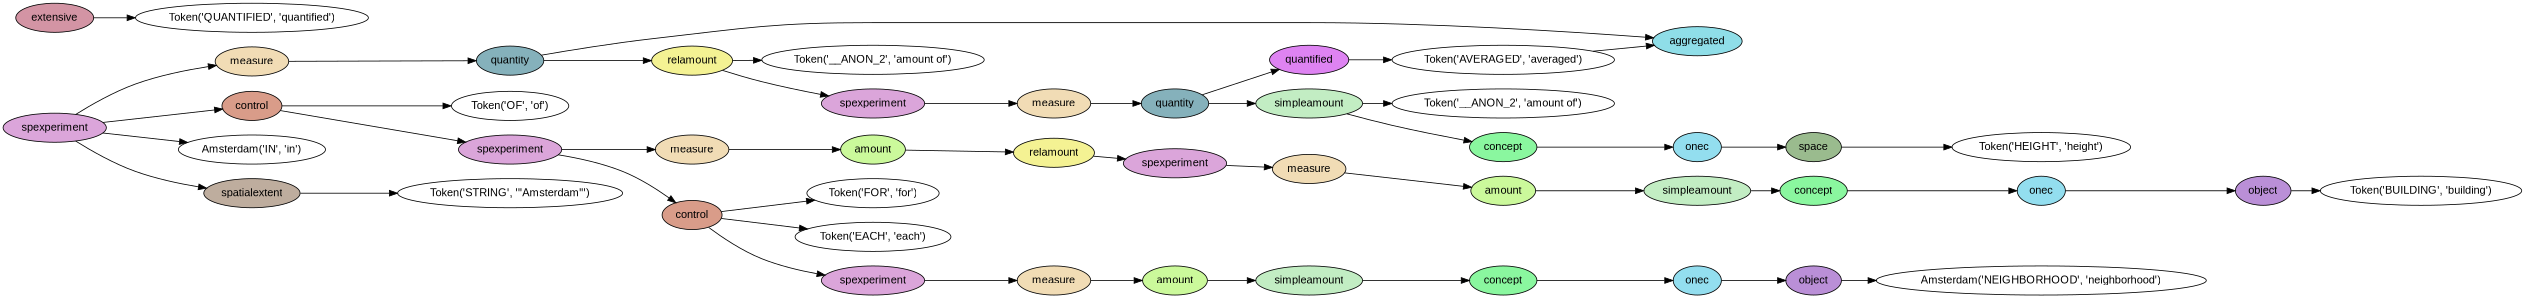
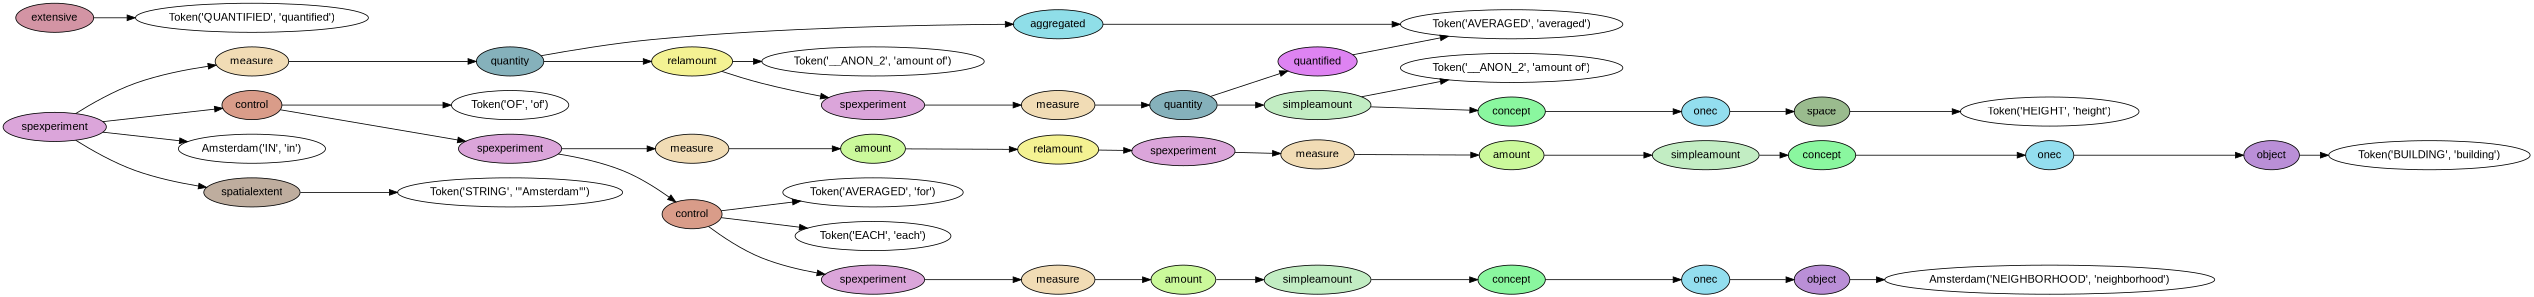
  digraph {
    fontname="Liberation Sans"
    rankdir=LR
    node [fontname="Liberation Sans" style=filled]
    edge [fontname="Liberation Sans"]
    n1 [label="Token('AVERAGED', 'averaged')" style=""]
    n2 [fillcolor="#8fdee8" label=aggregated]
    n3 [label="Token('__ANON_2', 'amount of')" style=""]
    n4 [label="Token('QUANTIFIED', 'quantified')" style=""]
    n5 [fillcolor="#d394a4" label=extensive]
    n6 [fillcolor="#de83f2" label=quantified]
    n7 [label="Token('__ANON_2', 'amount of')" style=""]
    n8 [label="Token('HEIGHT', 'height')" style=""]
    n9 [fillcolor="#9abb8e" label=space]
    n10 [fillcolor="#93deef" label=onec]
    n11 [fillcolor="#8af79f" label=concept]
    n12 [fillcolor="#c2edc3" label=simpleamount]
    n13 [fillcolor="#85b1bb" label=quantity]
    n14 [fillcolor="#f1dcb5" label=measure]
    n15 [fillcolor="#dba5da" label=spexperiment]
    n16 [fillcolor="#f4f293" label=relamount]
    n17 [fillcolor="#85b1bb" label=quantity]
    n18 [fillcolor="#f1dcb5" label=measure]
    n19 [label="Token('OF', 'of')" style=""]
    n20 [label="Token('BUILDING', 'building')" style=""]
    n21 [fillcolor="#ba8fd7" label=object]
    n22 [fillcolor="#93deef" label=onec]
    n23 [fillcolor="#8af79f" label=concept]
    n24 [fillcolor="#c2edc3" label=simpleamount]
    n25 [fillcolor="#cbf99b" label=amount]
    n26 [fillcolor="#f1dcb5" label=measure]
    n27 [fillcolor="#dba5da" label=spexperiment]
    n28 [fillcolor="#f4f293" label=relamount]
    n29 [fillcolor="#cbf99b" label=amount]
    n30 [fillcolor="#f1dcb5" label=measure]
-   n31 [label="Token('FOR', 'for')" style=""]
+   n31 [label="Token('AVERAGED', 'for')" style=""]
    n32 [label="Token('EACH', 'each')" style=""]
    n33 [label="Amsterdam('NEIGHBORHOOD', 'neighborhood')" style=""]
    n34 [fillcolor="#ba8fd7" label=object]
    n35 [fillcolor="#93deef" label=onec]
    n36 [fillcolor="#8af79f" label=concept]
    n37 [fillcolor="#c2edc3" label=simpleamount]
    n38 [fillcolor="#cbf99b" label=amount]
    n39 [fillcolor="#f1dcb5" label=measure]
    n40 [fillcolor="#dba5da" label=spexperiment]
    n41 [fillcolor="#d99c89" label=control]
    n42 [fillcolor="#dba5da" label=spexperiment]
    n43 [fillcolor="#d99c89" label=control]
    n44 [label="Amsterdam('IN', 'in')" style=""]
    n45 [label="Token('STRING', '\"Amsterdam\"')" style=""]
    n46 [fillcolor="#bead9e" label=spatialextent]
    n47 [fillcolor="#dba5da" label=spexperiment]
-   n1 -> n2
+   n2 -> n1
    n5 -> n4
    n6 -> n1
    n9 -> n8
    n10 -> n9
    n11 -> n10
    n12 -> n7
    n12 -> n11
    n13 -> n6
    n13 -> n12
    n14 -> n13
    n15 -> n14
    n16 -> n3
    n16 -> n15
    n17 -> n2
    n17 -> n16
    n18 -> n17
    n21 -> n20
    n22 -> n21
    n23 -> n22
    n24 -> n23
    n25 -> n24
    n26 -> n25
    n27 -> n26
    n28 -> n27
    n29 -> n28
    n30 -> n29
    n34 -> n33
    n35 -> n34
    n36 -> n35
    n37 -> n36
    n38 -> n37
    n39 -> n38
    n40 -> n39
    n41 -> n31
    n41 -> n32
    n41 -> n40
    n42 -> n30
    n42 -> n41
    n43 -> n19
    n43 -> n42
    n46 -> n45
    n47 -> n18
    n47 -> n43
    n47 -> n44
    n47 -> n46
  }
